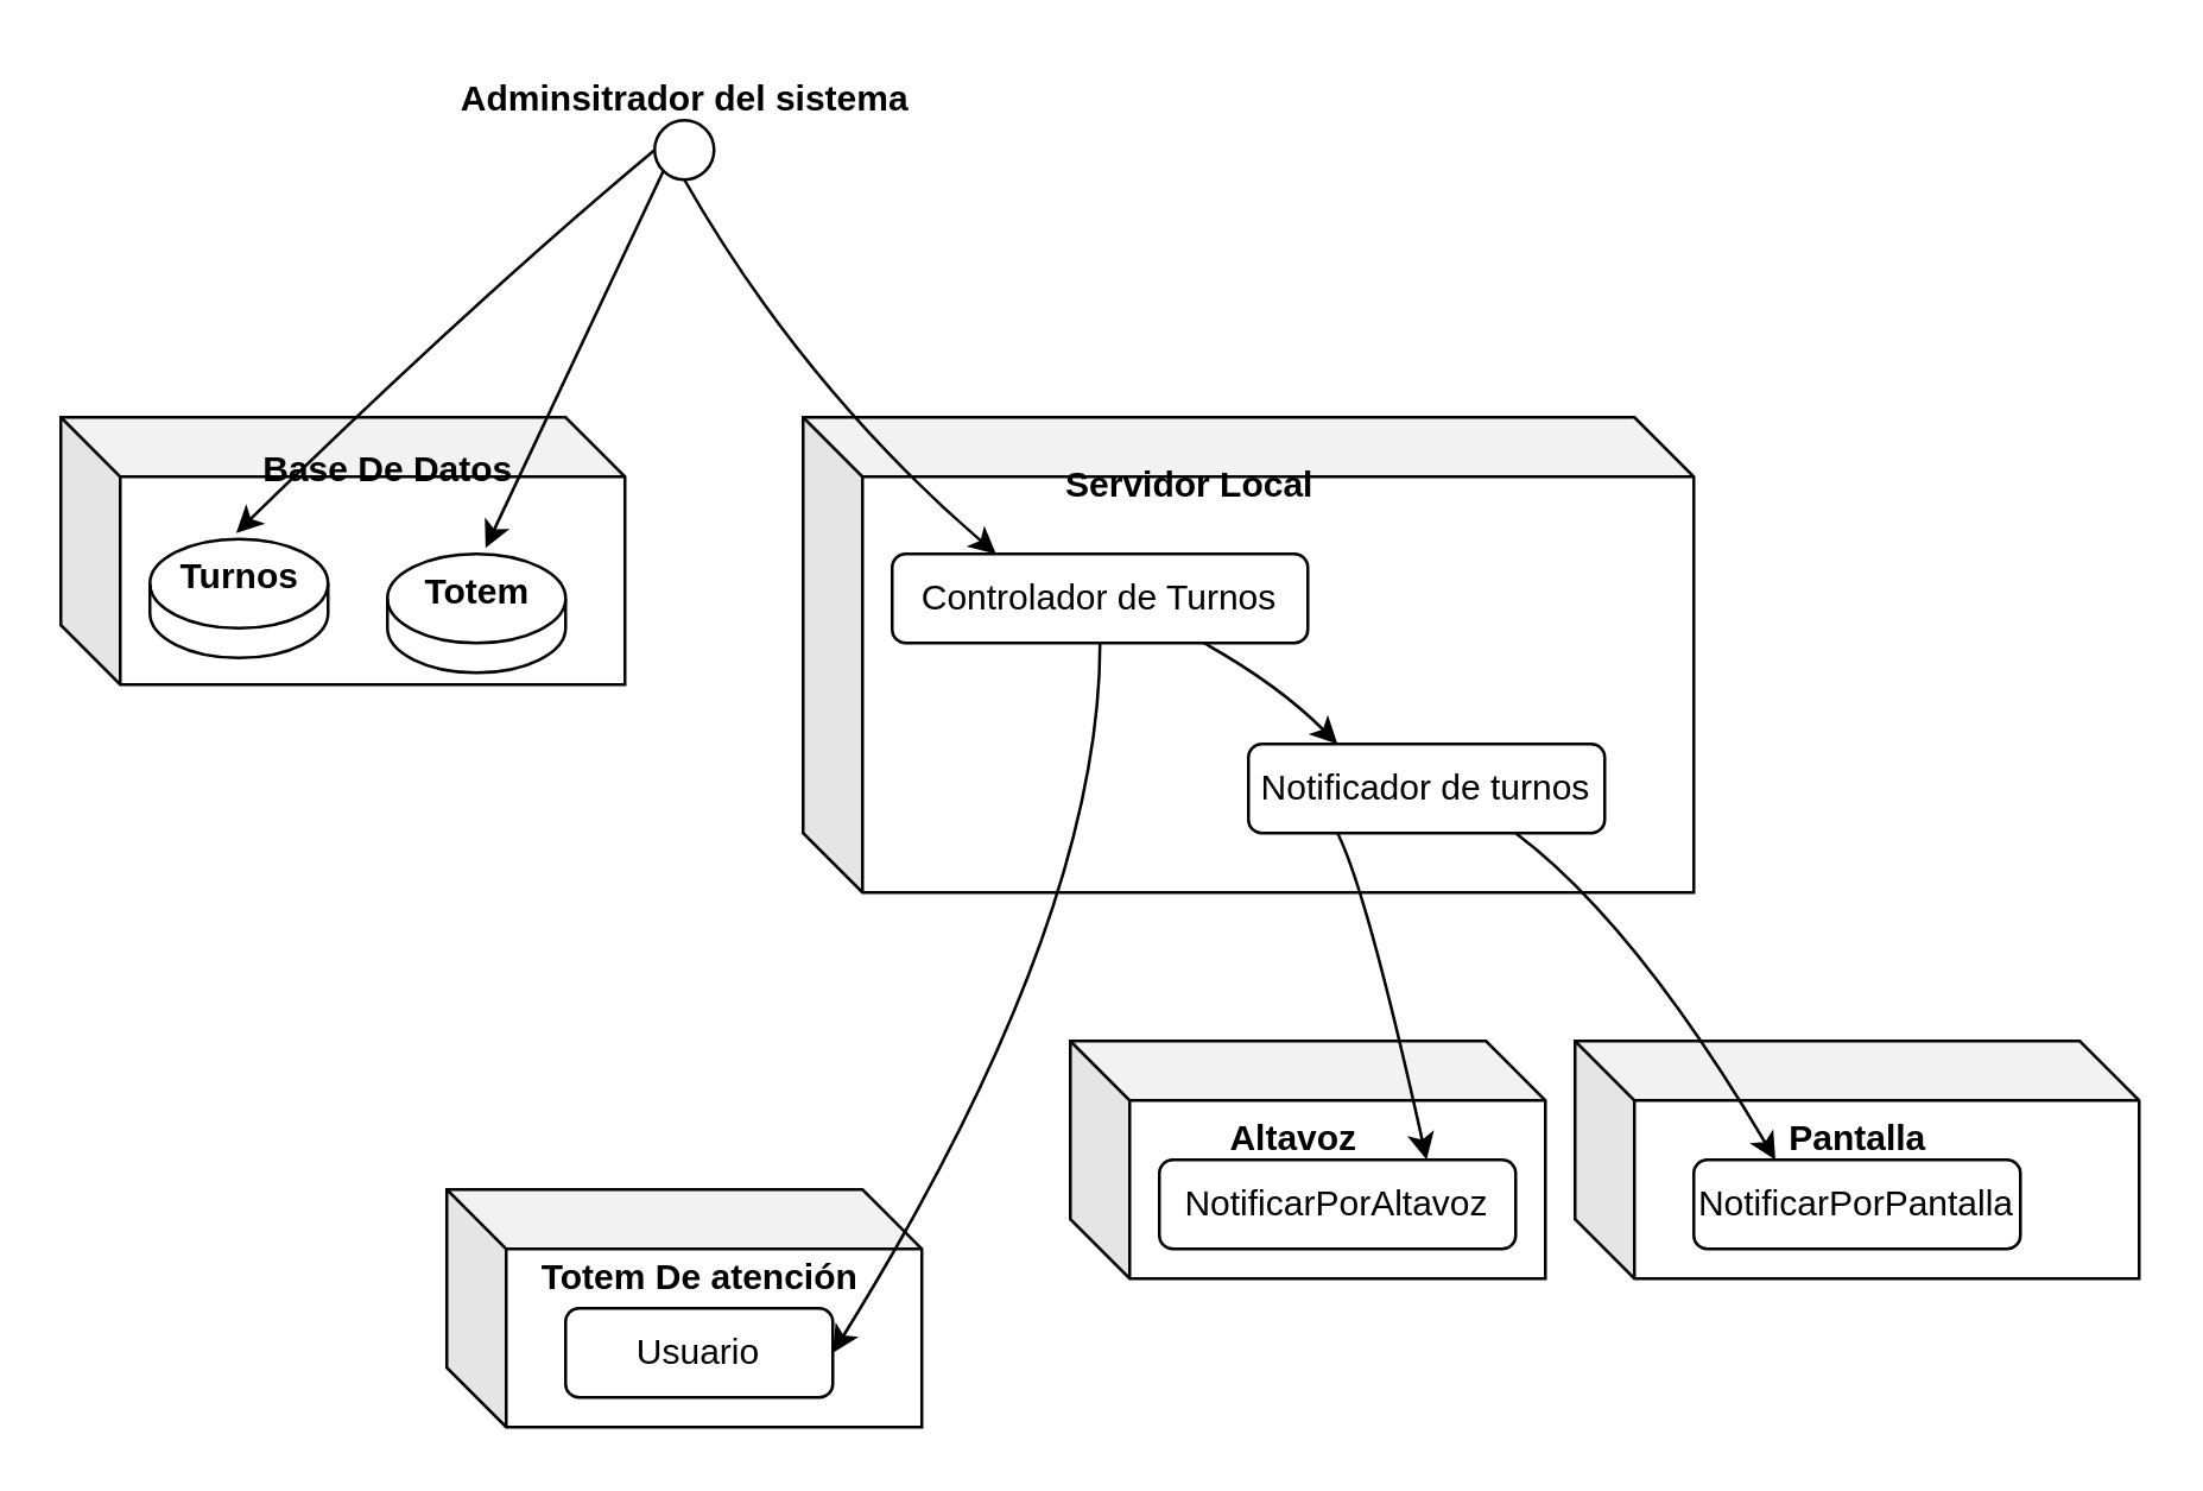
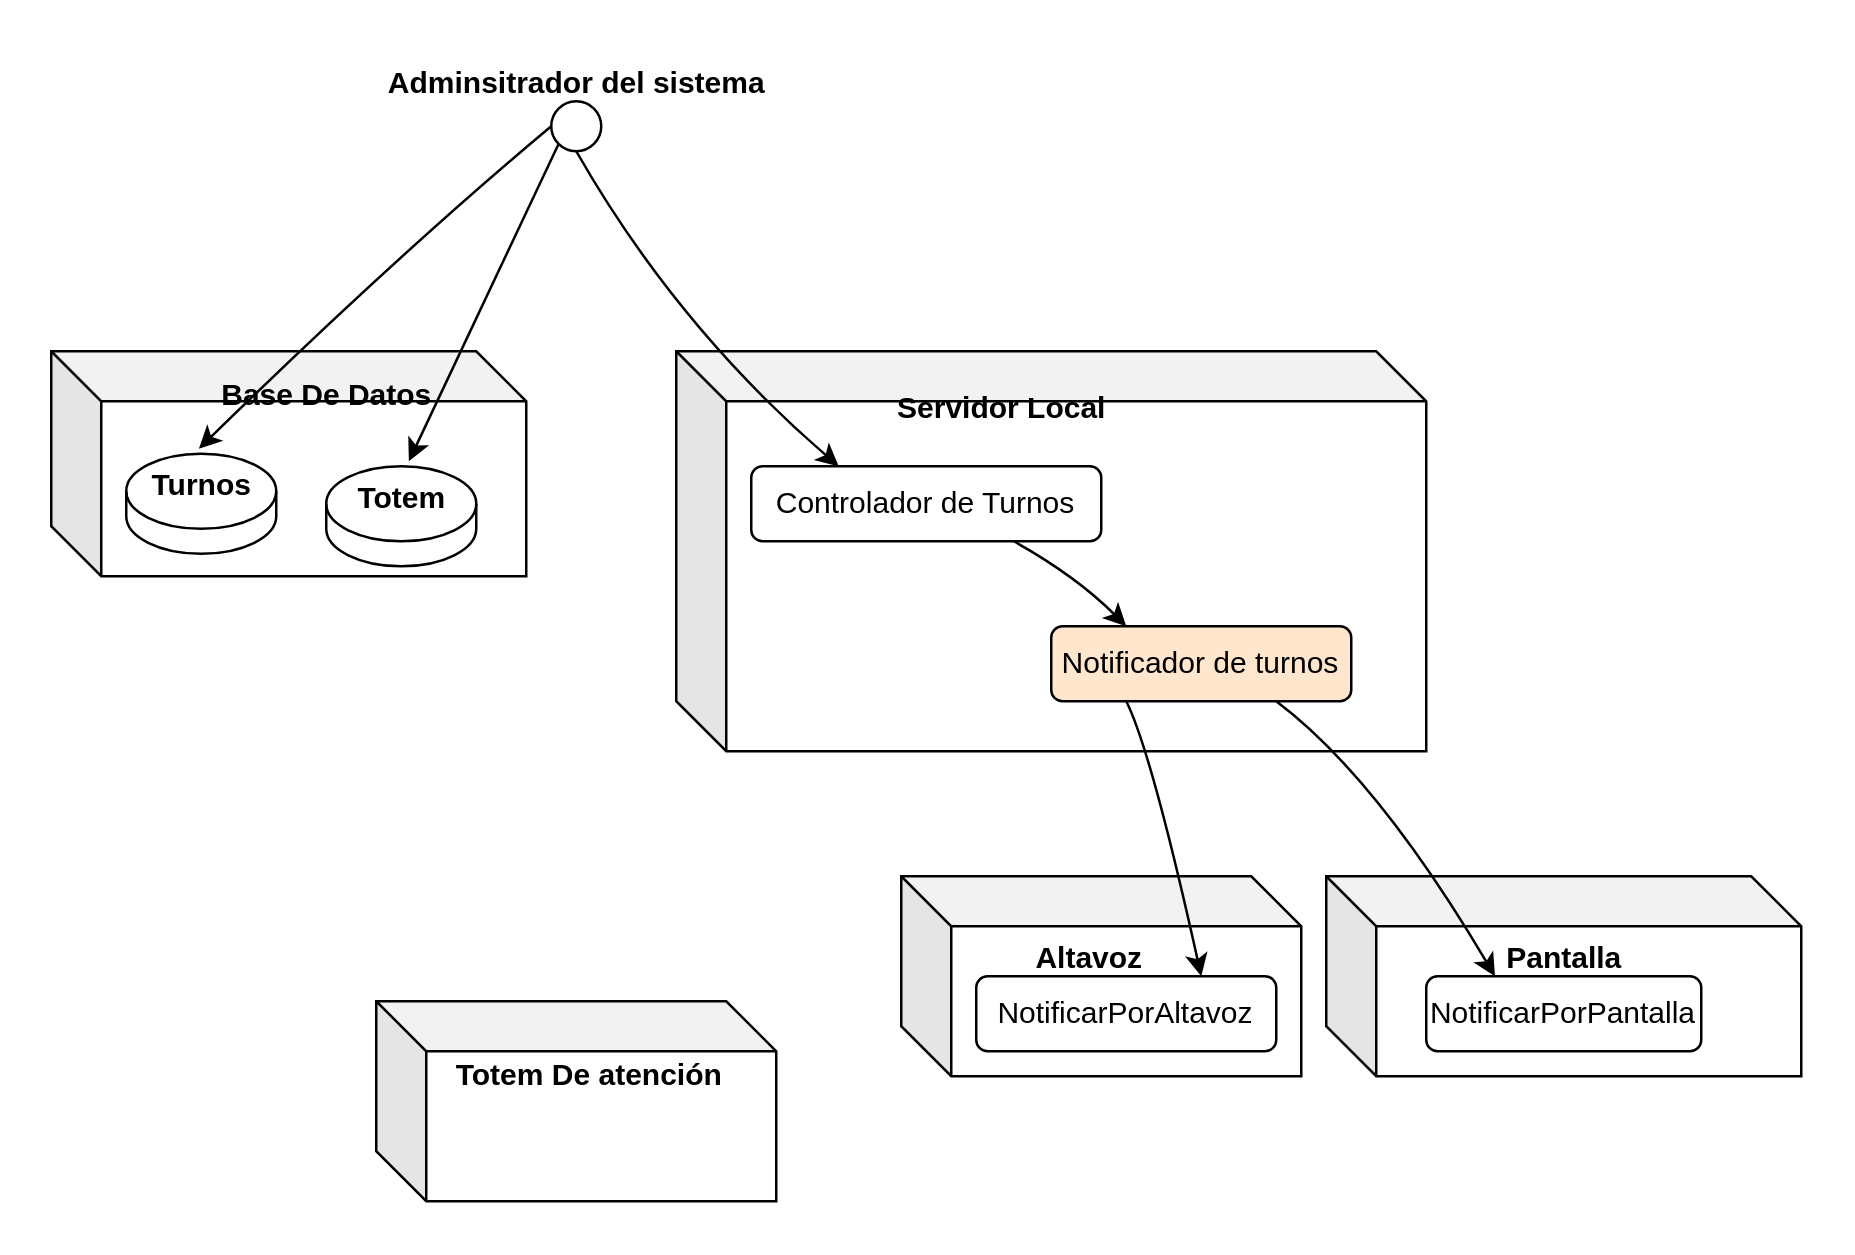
  <mxCell id="0" />
  <mxCell id="1" parent="0" />
  <mxCell id="2" value="" style="shape=cube;whiteSpace=wrap;html=1;boundedLbl=1;backgroundOutline=1;darkOpacity=0.05;darkOpacity2=0.1;" vertex="1" parent="1"><mxGeometry x="20" y="140" width="190" height="90" as="geometry" /></mxCell>
  <mxCell id="3" value="" style="shape=cylinder3;whiteSpace=wrap;html=1;boundedLbl=1;backgroundOutline=1;size=15;" vertex="1" parent="1"><mxGeometry x="50" y="181" width="60" height="40" as="geometry" /></mxCell>
  <mxCell id="4" value="" style="shape=cylinder3;whiteSpace=wrap;html=1;boundedLbl=1;backgroundOutline=1;size=15;" vertex="1" parent="1"><mxGeometry x="130" y="186" width="60" height="40" as="geometry" /></mxCell>
  <mxCell id="5" value="Totem" style="text;align=center;fontStyle=1;verticalAlign=middle;spacingLeft=3;spacingRight=3;strokeColor=none;rotatable=0;points=[[0,0.5],[1,0.5]];portConstraint=eastwest;html=1;" vertex="1" parent="1"><mxGeometry x="120" y="186" width="80" height="26" as="geometry" /></mxCell>
  <mxCell id="6" value="Turnos" style="text;align=center;fontStyle=1;verticalAlign=middle;spacingLeft=3;spacingRight=3;strokeColor=none;rotatable=0;points=[[0,0.5],[1,0.5]];portConstraint=eastwest;html=1;" vertex="1" parent="1"><mxGeometry x="40" y="181" width="80" height="26" as="geometry" /></mxCell>
  <mxCell id="7" value="" style="shape=cube;whiteSpace=wrap;html=1;boundedLbl=1;backgroundOutline=1;darkOpacity=0.05;darkOpacity2=0.1;" vertex="1" parent="1"><mxGeometry x="150" y="400" width="160" height="80" as="geometry" /></mxCell>
  <mxCell id="8" value="Totem De atención" style="text;align=center;fontStyle=1;verticalAlign=middle;spacingLeft=3;spacingRight=3;strokeColor=none;rotatable=0;points=[[0,0.5],[1,0.5]];portConstraint=eastwest;html=1;" vertex="1" parent="1"><mxGeometry x="172.5" y="420" width="125" height="20" as="geometry" /></mxCell>
  <mxCell id="9" value="" style="shape=cube;whiteSpace=wrap;html=1;boundedLbl=1;backgroundOutline=1;darkOpacity=0.05;darkOpacity2=0.1;" vertex="1" parent="1"><mxGeometry x="270" y="140" width="300" height="160" as="geometry" /></mxCell>
  <mxCell id="10" value="Servidor Local" style="text;align=center;fontStyle=1;verticalAlign=middle;spacingLeft=3;spacingRight=3;strokeColor=none;rotatable=0;points=[[0,0.5],[1,0.5]];portConstraint=eastwest;html=1;" vertex="1" parent="1"><mxGeometry x="360" y="150" width="80" height="26" as="geometry" /></mxCell>
- <mxCell id="11" value="" style="curved=1;endArrow=classic;html=1;rounded=0;exitX=0.5;exitY=1;exitDx=0;exitDy=0;entryX=1;entryY=0.5;entryDx=0;entryDy=0;" edge="1" parent="1" source="12" target="13"><mxGeometry width="50" height="50" relative="1" as="geometry"><mxPoint x="380" y="470" as="sourcePoint" /><mxPoint x="300" y="310" as="targetPoint" /><Array as="points"><mxPoint x="370" y="310" /></Array></mxGeometry></mxCell>
  <mxCell id="12" value="Controlador de Turnos" style="rounded=1;whiteSpace=wrap;html=1;" vertex="1" parent="1"><mxGeometry x="300" y="186" width="140" height="30" as="geometry" /></mxCell>
- <mxCell id="13" value="Usuario" style="rounded=1;whiteSpace=wrap;html=1;" vertex="1" parent="1"><mxGeometry x="190" y="440" width="90" height="30" as="geometry" /></mxCell>
  <mxCell id="14" value="" style="ellipse;whiteSpace=wrap;html=1;aspect=fixed;" vertex="1" parent="1"><mxGeometry x="220" y="40" width="20" height="20" as="geometry" /></mxCell>
  <mxCell id="15" value="Adminsitrador del sistema" style="text;align=center;fontStyle=1;verticalAlign=middle;spacingLeft=3;spacingRight=3;strokeColor=none;rotatable=0;points=[[0,0.5],[1,0.5]];portConstraint=eastwest;html=1;" vertex="1" parent="1"><mxGeometry x="190" y="20" width="80" height="26" as="geometry" /></mxCell>
  <mxCell id="16" value="" style="curved=1;endArrow=classic;html=1;rounded=0;exitX=0.5;exitY=1;exitDx=0;exitDy=0;entryX=0.25;entryY=0;entryDx=0;entryDy=0;" edge="1" parent="1" source="14" target="12"><mxGeometry width="50" height="50" relative="1" as="geometry"><mxPoint x="160" y="80" as="sourcePoint" /><mxPoint x="350" y="110" as="targetPoint" /><Array as="points"><mxPoint x="270" y="130" /></Array></mxGeometry></mxCell>
  <mxCell id="17" value="" style="curved=1;endArrow=classic;html=1;rounded=0;exitX=0;exitY=1;exitDx=0;exitDy=0;entryX=0.538;entryY=-0.077;entryDx=0;entryDy=0;entryPerimeter=0;" edge="1" parent="1" source="14" target="5"><mxGeometry width="50" height="50" relative="1" as="geometry"><mxPoint x="170" y="70" as="sourcePoint" /><mxPoint x="60" y="120" as="targetPoint" /><Array as="points" /></mxGeometry></mxCell>
  <mxCell id="18" value="" style="curved=1;endArrow=classic;html=1;rounded=0;entryX=0.488;entryY=-0.077;entryDx=0;entryDy=0;entryPerimeter=0;exitX=0;exitY=0.5;exitDx=0;exitDy=0;" edge="1" parent="1" source="14" target="6"><mxGeometry width="50" height="50" relative="1" as="geometry"><mxPoint x="190" y="60" as="sourcePoint" /><mxPoint x="60" y="10" as="targetPoint" /><Array as="points"><mxPoint x="160" y="100" /></Array></mxGeometry></mxCell>
- <mxCell id="19" value="Notificador de turnos" style="rounded=1;whiteSpace=wrap;html=1;" vertex="1" parent="1"><mxGeometry x="420" y="250" width="120" height="30" as="geometry" /></mxCell>
+ <mxCell id="19" value="Notificador de turnos" style="rounded=1;whiteSpace=wrap;html=1;fillColor=#ffe6cc;" vertex="1" parent="1"><mxGeometry x="420" y="250" width="120" height="30" as="geometry" /></mxCell>
  <mxCell id="20" value="" style="curved=1;endArrow=classic;html=1;rounded=0;exitX=0.75;exitY=1;exitDx=0;exitDy=0;entryX=0.25;entryY=0;entryDx=0;entryDy=0;" edge="1" parent="1" source="12" target="19"><mxGeometry width="50" height="50" relative="1" as="geometry"><mxPoint x="450" y="400" as="sourcePoint" /><mxPoint x="500" y="350" as="targetPoint" /><Array as="points"><mxPoint x="430" y="230" /></Array></mxGeometry></mxCell>
  <mxCell id="21" value="" style="shape=cube;whiteSpace=wrap;html=1;boundedLbl=1;backgroundOutline=1;darkOpacity=0.05;darkOpacity2=0.1;" vertex="1" parent="1"><mxGeometry x="360" y="350" width="160" height="80" as="geometry" /></mxCell>
  <mxCell id="22" value="Altavoz" style="text;align=center;fontStyle=1;verticalAlign=middle;spacingLeft=3;spacingRight=3;strokeColor=none;rotatable=0;points=[[0,0.5],[1,0.5]];portConstraint=eastwest;html=1;" vertex="1" parent="1"><mxGeometry x="395" y="370" width="80" height="26" as="geometry" /></mxCell>
  <mxCell id="23" value="" style="shape=cube;whiteSpace=wrap;html=1;boundedLbl=1;backgroundOutline=1;darkOpacity=0.05;darkOpacity2=0.1;" vertex="1" parent="1"><mxGeometry x="530" y="350" width="190" height="80" as="geometry" /></mxCell>
  <mxCell id="24" value="Pantalla" style="text;align=center;fontStyle=1;verticalAlign=middle;spacingLeft=3;spacingRight=3;strokeColor=none;rotatable=0;points=[[0,0.5],[1,0.5]];portConstraint=eastwest;html=1;" vertex="1" parent="1"><mxGeometry x="585" y="370" width="80" height="26" as="geometry" /></mxCell>
  <mxCell id="25" value="NotificarPorAltavoz" style="rounded=1;whiteSpace=wrap;html=1;" vertex="1" parent="1"><mxGeometry x="390" y="390" width="120" height="30" as="geometry" /></mxCell>
  <mxCell id="26" value="NotificarPorPantalla" style="rounded=1;whiteSpace=wrap;html=1;" vertex="1" parent="1"><mxGeometry x="570" y="390" width="110" height="30" as="geometry" /></mxCell>
  <mxCell id="27" value="" style="curved=1;endArrow=classic;html=1;rounded=0;exitX=0.75;exitY=1;exitDx=0;exitDy=0;entryX=0.25;entryY=0;entryDx=0;entryDy=0;" edge="1" parent="1" source="19" target="26"><mxGeometry width="50" height="50" relative="1" as="geometry"><mxPoint x="590" y="310" as="sourcePoint" /><mxPoint x="640" y="260" as="targetPoint" /><Array as="points"><mxPoint x="550" y="310" /></Array></mxGeometry></mxCell>
  <mxCell id="28" value="" style="curved=1;endArrow=classic;html=1;rounded=0;exitX=0.25;exitY=1;exitDx=0;exitDy=0;entryX=0.75;entryY=0;entryDx=0;entryDy=0;" edge="1" parent="1" source="19" target="25"><mxGeometry width="50" height="50" relative="1" as="geometry"><mxPoint x="590" y="310" as="sourcePoint" /><mxPoint x="640" y="260" as="targetPoint" /><Array as="points"><mxPoint x="460" y="300" /></Array></mxGeometry></mxCell>
  <mxCell id="29" value="Base De Datos" style="text;align=center;fontStyle=1;verticalAlign=middle;spacingLeft=3;spacingRight=3;strokeColor=none;rotatable=0;points=[[0,0.5],[1,0.5]];portConstraint=eastwest;html=1;" vertex="1" parent="1"><mxGeometry x="90" y="145" width="80" height="26" as="geometry" /></mxCell>
